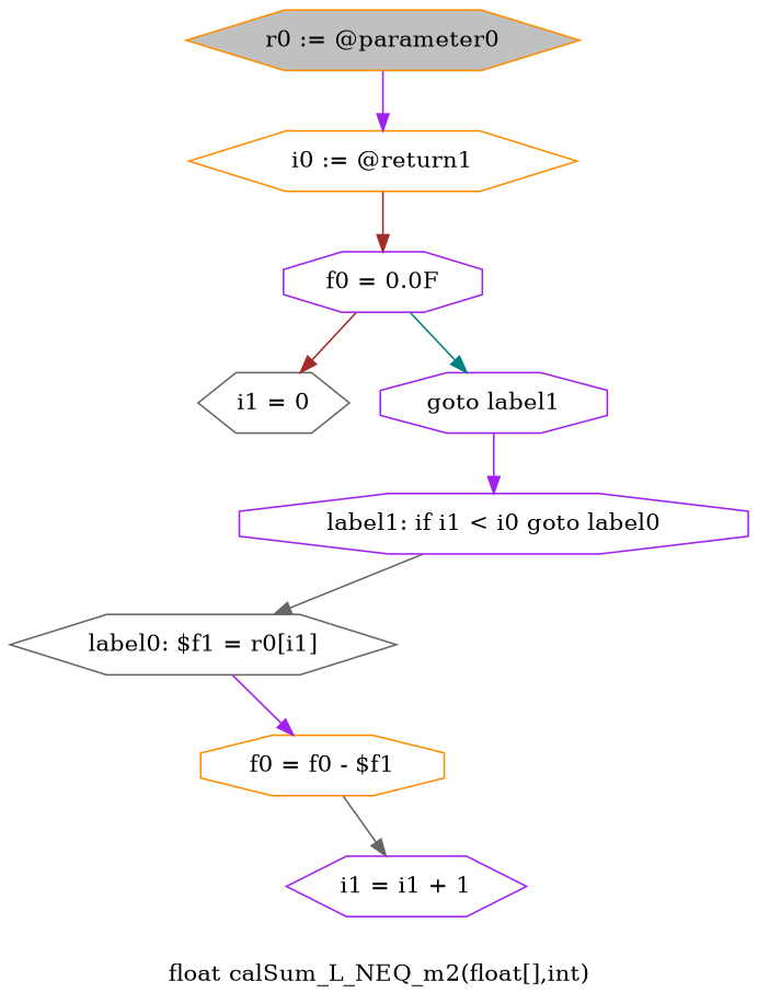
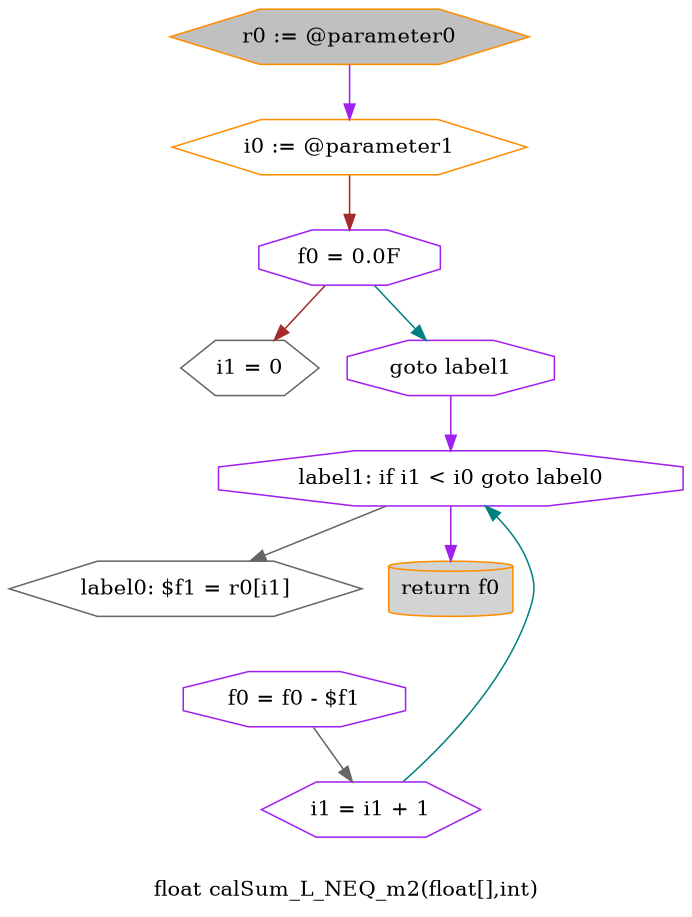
  digraph {
    label="float calSum_L_NEQ_m2(float[],int)"
    node [color=purple shape=hexagon]
    edge [color=purple]
    n1 [color=darkorange fillcolor=gray label="r0 := @parameter0" style=filled]
-   n2 [color=darkorange label="i0 := @return1"]
+   n2 [color=darkorange label="i0 := @parameter1"]
    n3 [label="f0 = 0.0F" shape=octagon]
    n4 [color=gray40 label="i1 = 0"]
    n5 [label="goto label1" shape=octagon]
    n6 [label="label1: if i1 < i0 goto label0" shape=octagon]
    n7 [color=gray40 label="label0: $f1 = r0[i1]"]
-   n9 [color=darkorange label="f0 = f0 - $f1" shape=octagon]
+   n8 [color=darkorange fillcolor=lightgray label="return f0" shape=cylinder style=filled]
+   n9 [label="f0 = f0 - $f1" shape=octagon]
    n10 [label="i1 = i1 + 1"]
    n1 -> n2
    n2 -> n3 [color=brown]
    n3 -> n4 [color=brown]
    n3 -> n5 [color=teal]
    n5 -> n6
    n6 -> n7 [color=gray40]
-   n7 -> n9
+   n6 -> n8
    n9 -> n10 [color=gray40]
+   n10 -> n6 [color=teal]
  }
